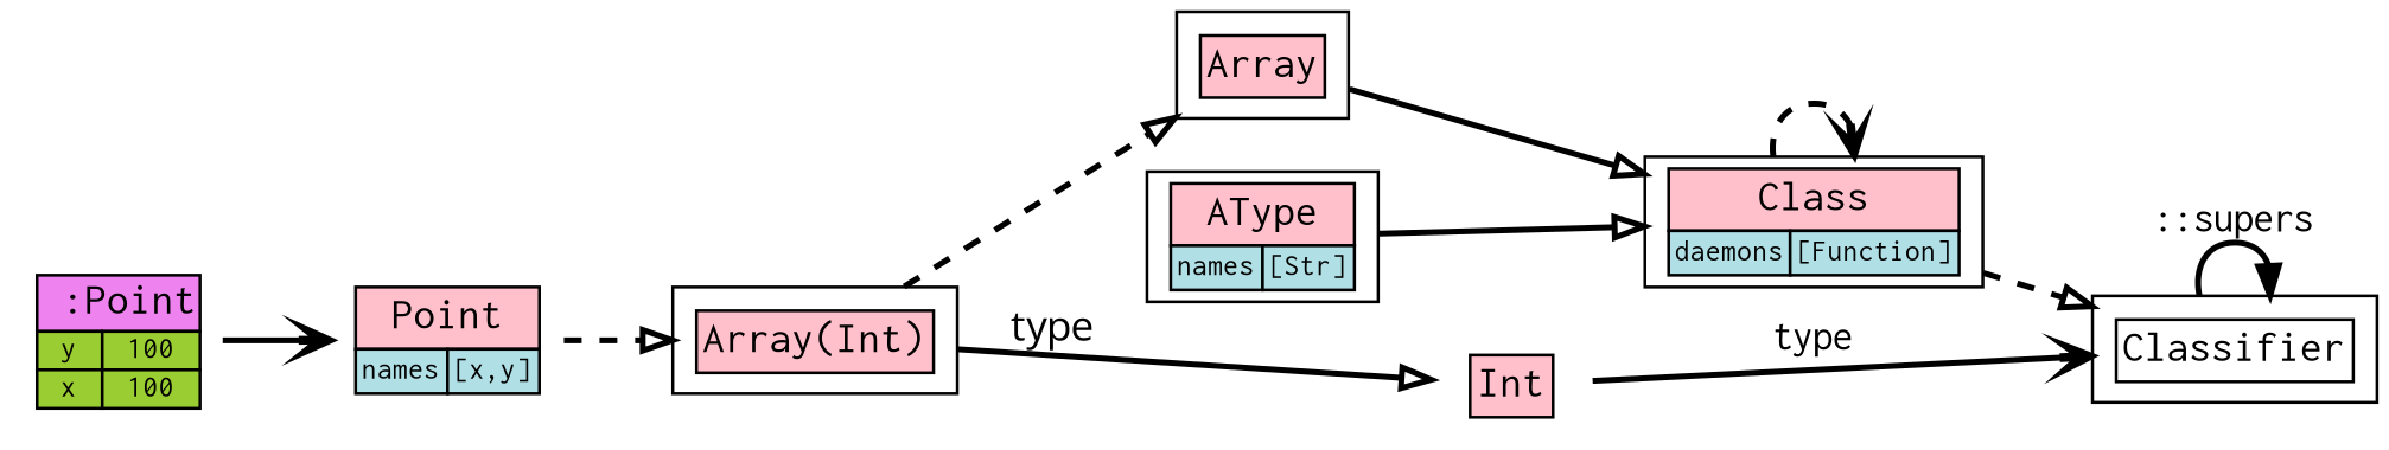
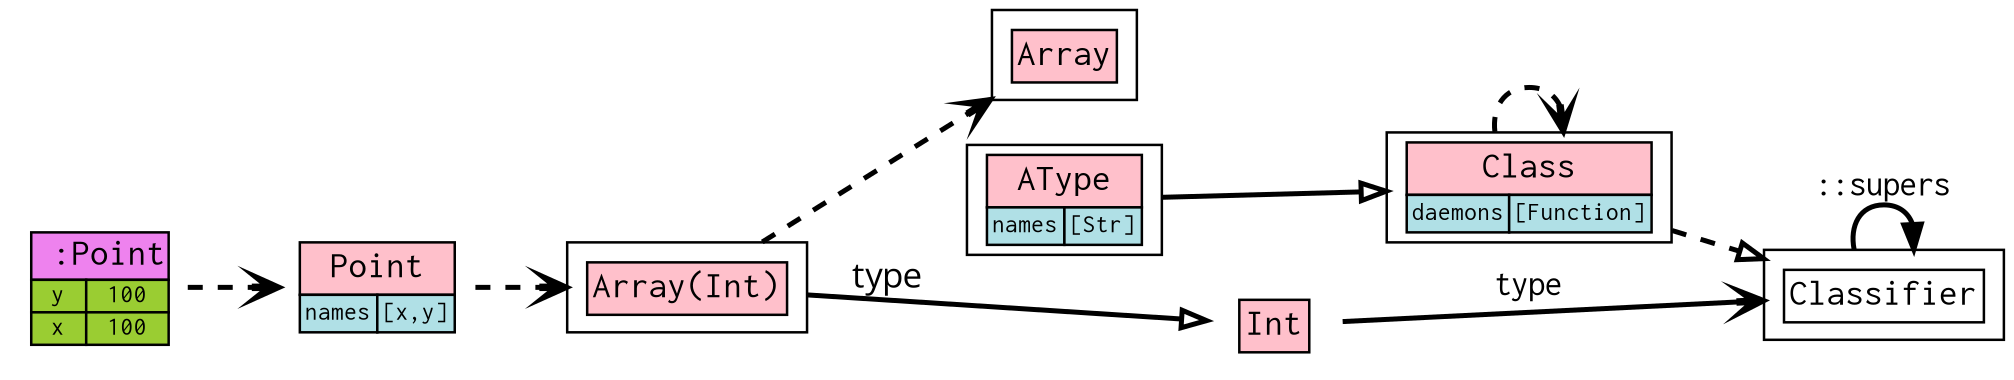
  digraph {
    fontname="Open Sans"
    rankdir=LR
    node [fontname="Open Sans" shape=box]
    edge [arrowhead=vee fontname="Open Sans" penwidth=2]
    n1 [label=<<table BORDER="0" CELLBORDER="1" CELLSPACING="0" CELLPADDING="1"><tr><td bgcolor="pink" colspan="2"><font face="INCONSOLATA" point-size="15">Point</font></td></tr><tr> <td bgcolor="powderblue"><font point-size="10" face="INCONSOLATA">names</font></td><td bgcolor="powderblue"><font point-size="10" face="INCONSOLATA">[x,y]</font></td></tr></table>> shape=none]
    n2 [label=<<table BORDER="0" CELLBORDER="1" CELLSPACING="0" CELLPADDING="1"><tr><td bgcolor="pink" colspan="2"><font face="INCONSOLATA" point-size="15">Array(Int)</font></td></tr></table>>]
    n3 [label=<<table BORDER="0" CELLBORDER="1" CELLSPACING="0" CELLPADDING="1"><tr><td bgcolor="pink" colspan="2"><font face="INCONSOLATA" point-size="15">Int</font></td></tr></table>> shape=none]
    n4 [label=<<table BORDER="0" CELLBORDER="1" CELLSPACING="0" CELLPADDING="1"><tr><td bgcolor="pink" colspan="2"><font face="INCONSOLATA" point-size="15">Array</font></td></tr></table>>]
    n5 [label=<<table BORDER="0" CELLBORDER="1" CELLSPACING="0" CELLPADDING="1"><tr><td bgcolor="white" colspan="2"><font face="INCONSOLATA" point-size="15">Classifier</font></td></tr></table>>]
    n6 [label=<<table BORDER="0" CELLBORDER="1" CELLSPACING="0" CELLPADDING="1"><tr><td bgcolor="pink" colspan="2"><font face="INCONSOLATA" point-size="15">Class</font></td></tr><tr> <td bgcolor="powderblue"><font point-size="10" face="INCONSOLATA">daemons</font></td><td bgcolor="powderblue"><font point-size="10" face="INCONSOLATA">[Function]</font></td></tr></table>>]
    n7 [label=<<table BORDER="0" CELLBORDER="1" CELLSPACING="0" CELLPADDING="1"><tr><td bgcolor="pink" colspan="2"><font face="INCONSOLATA" point-size="15">AType</font></td></tr><tr> <td bgcolor="powderblue"><font point-size="10" face="INCONSOLATA">names</font></td><td bgcolor="powderblue"><font point-size="10" face="INCONSOLATA">[Str]</font></td></tr></table>>]
    n8 [label=<<table BORDER="0" CELLBORDER="1" CELLSPACING="0" CELLPADDING="0"><tr><td bgcolor="violet" colspan="2"><font face="INCONSOLATA" point-size="15"> :Point</font></td></tr><tr> <td bgcolor="yellowgreen"><font point-size="10" face="INCONSOLATA">y</font></td><td bgcolor="yellowgreen"><font point-size="10" face="INCONSOLATA">100</font></td></tr><tr> <td bgcolor="yellowgreen"><font point-size="10" face="INCONSOLATA">x</font></td><td bgcolor="yellowgreen"><font point-size="10" face="INCONSOLATA">100</font></td></tr></table>> shape=none]
-   n1 -> n2 [arrowhead=empty style=dashed]
+   n1 -> n2 [style=dashed]
    n2 -> n3 [arrowhead=empty label=type]
-   n2 -> n4 [arrowhead=empty style=dashed]
+   n2 -> n4 [style=dashed]
    n3 -> n5 [label=<<font face="INCONSOLATA">type</font>>]
-   n4 -> n6 [arrowhead=empty]
    n5 -> n5 [label=<<font face="INCONSOLATA">::supers</font>> arrowhead=""]
    n6 -> n5 [arrowhead=empty style=dashed]
    n6 -> n6 [style=dashed]
    n7 -> n6 [arrowhead=empty]
-   n8 -> n1 [style=solid]
+   n8 -> n1 [style=dashed]
  }
